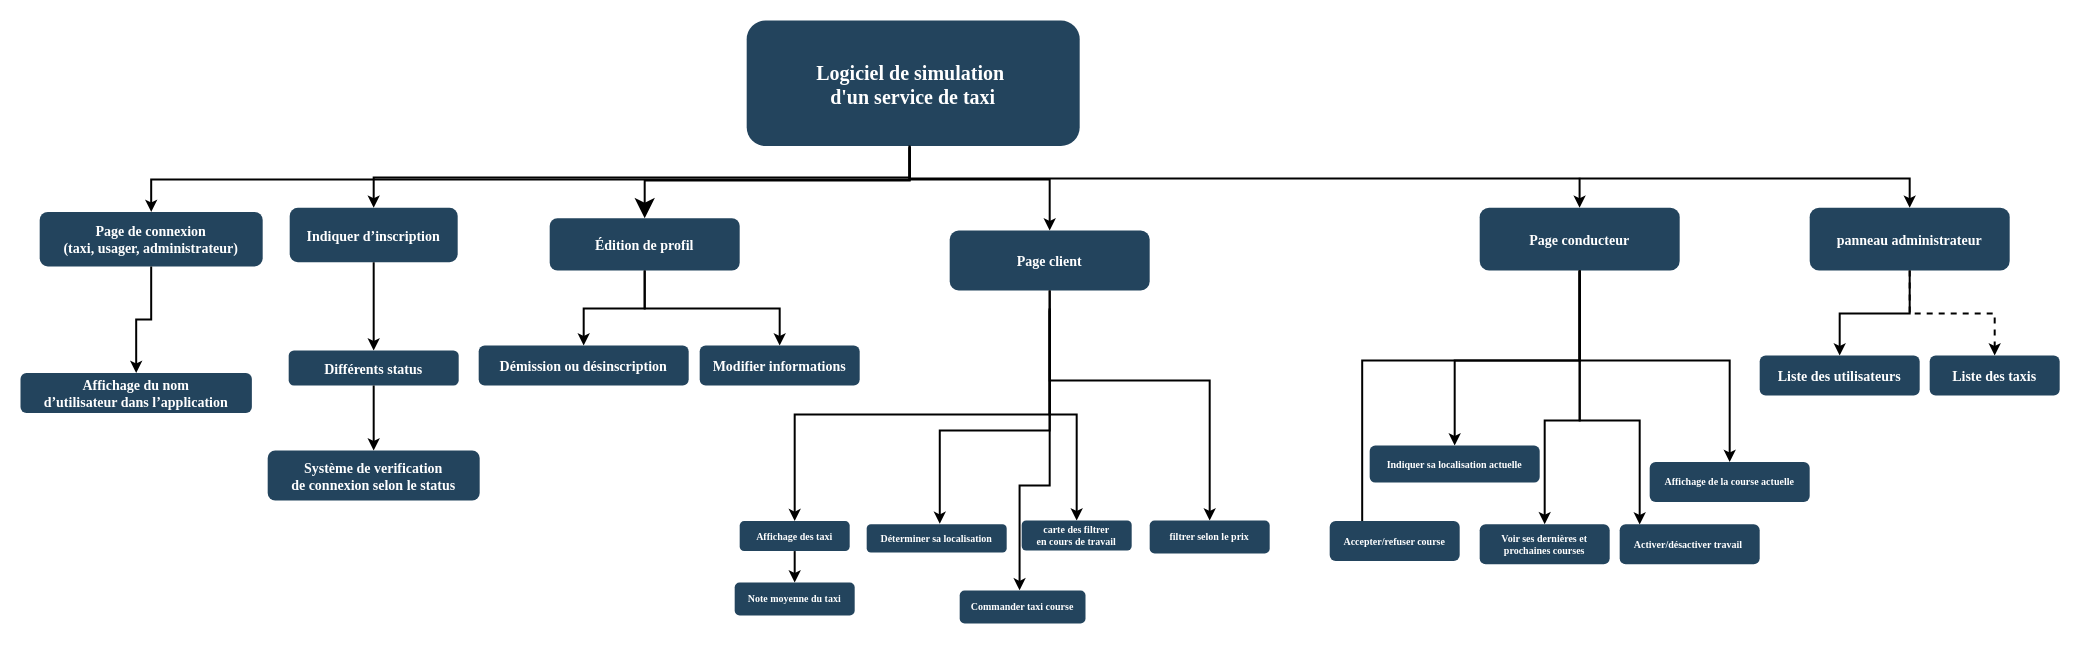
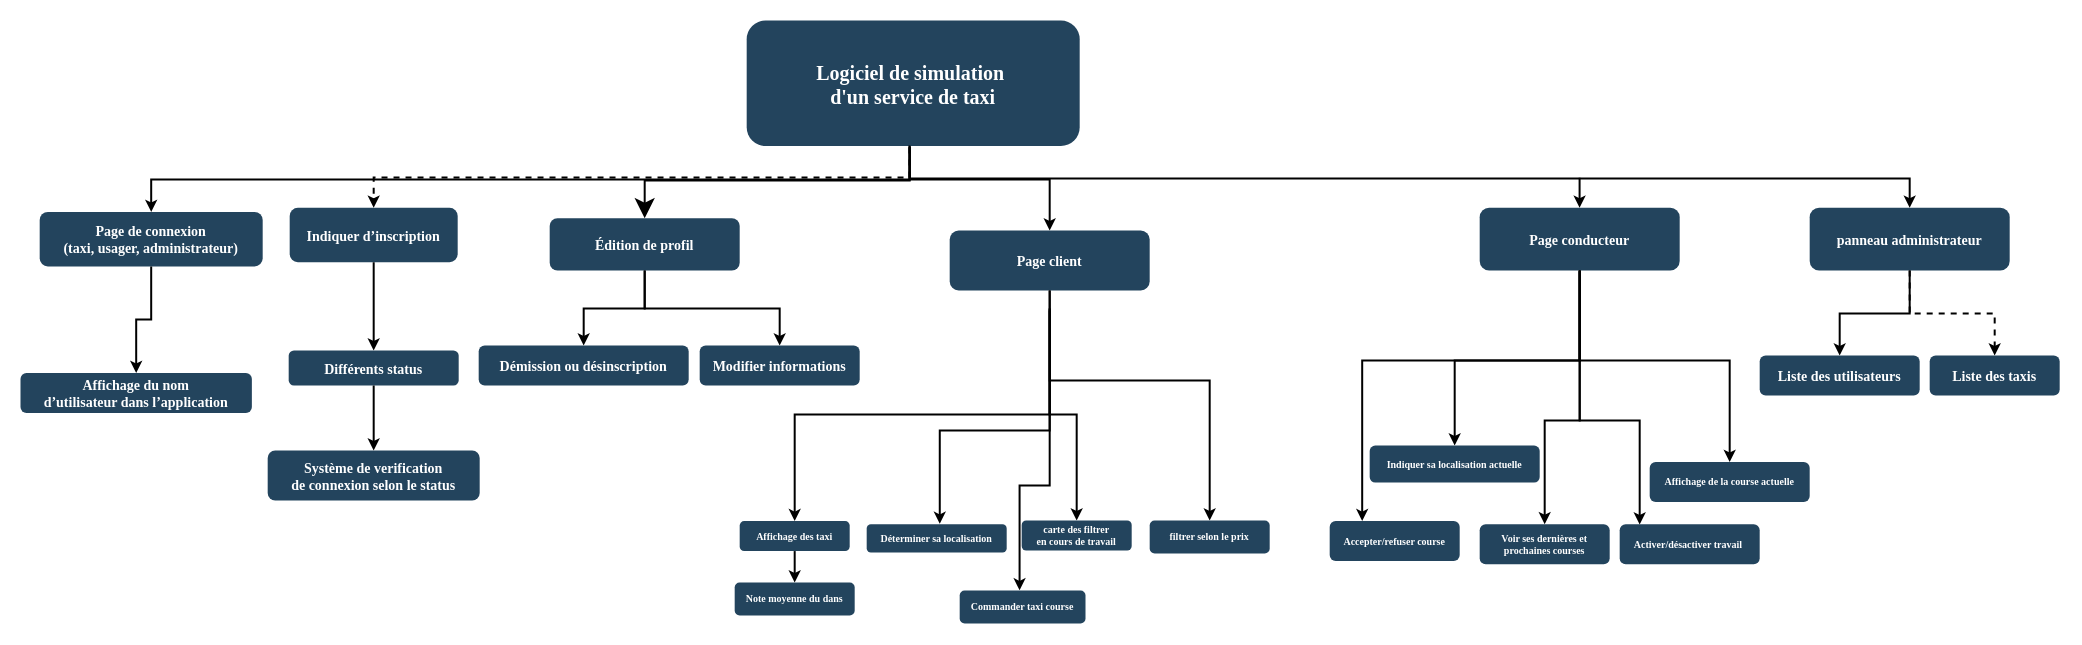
  <mxCell id="0" />
  <mxCell id="1" parent="0" />
  <mxCell id="2" value="Logiciel de simulation &#10;d'un service de taxi" style="rounded=1;fillColor=#23445D;gradientColor=none;strokeColor=none;fontColor=#FFFFFF;fontStyle=1;fontFamily=Tahoma;fontSize=20;" parent="1" vertex="1"><mxGeometry x="746.19" y="20" width="333" height="125.5" as="geometry" /></mxCell>
  <mxCell id="3" value="panneau administrateur" style="rounded=1;fillColor=#23445D;gradientColor=none;strokeColor=none;fontColor=#FFFFFF;fontStyle=1;fontFamily=Tahoma;fontSize=14" parent="1" vertex="1"><mxGeometry x="1809.19" y="207.25" width="200" height="62.75" as="geometry" /></mxCell>
  <mxCell id="4" value="" style="edgeStyle=elbowEdgeStyle;elbow=vertical;strokeWidth=2;rounded=0;exitX=0.489;exitY=0.996;exitDx=0;exitDy=0;exitPerimeter=0;" parent="1" source="2" target="3" edge="1"><mxGeometry x="331.19" y="115.5" width="100" height="100" as="geometry"><mxPoint x="326.19" y="195.5" as="sourcePoint" /><mxPoint x="426.19" y="95.5" as="targetPoint" /><Array as="points"><mxPoint x="1229.19" y="178" /></Array></mxGeometry></mxCell>
  <mxCell id="5" value="Édition de profil" style="rounded=1;fillColor=#23445D;gradientColor=none;strokeColor=none;fontColor=#FFFFFF;fontStyle=1;fontFamily=Tahoma;fontSize=14" parent="1" vertex="1"><mxGeometry x="549.19" y="217.75" width="190" height="52.25" as="geometry" /></mxCell>
  <mxCell id="6" value="Indiquer d’inscription" style="rounded=1;fillColor=#23445D;gradientColor=none;strokeColor=none;fontColor=#FFFFFF;fontStyle=1;fontFamily=Tahoma;fontSize=14" parent="1" vertex="1"><mxGeometry x="289.19" y="207.25" width="168" height="54.5" as="geometry" /></mxCell>
  <mxCell id="7" value="Système de verification&#10;de connexion selon le status" style="rounded=1;fillColor=#23445D;gradientColor=none;strokeColor=none;fontColor=#FFFFFF;fontStyle=1;fontFamily=Tahoma;fontSize=14" parent="1" vertex="1"><mxGeometry x="267.19" y="450" width="212" height="50" as="geometry" /></mxCell>
  <mxCell id="8" value="Page de connexion &#10;(taxi, usager, administrateur)" style="rounded=1;fillColor=#23445D;gradientColor=none;strokeColor=none;fontColor=#FFFFFF;fontStyle=1;fontFamily=Tahoma;fontSize=14" parent="1" vertex="1"><mxGeometry x="39.19" y="211.38" width="223" height="54.5" as="geometry" /></mxCell>
  <mxCell id="9" value="Démission ou désinscription" style="rounded=1;fillColor=#23445D;gradientColor=none;strokeColor=none;fontColor=#FFFFFF;fontStyle=1;fontFamily=Tahoma;fontSize=14" parent="1" vertex="1"><mxGeometry x="478.19" y="345" width="210" height="40" as="geometry" /></mxCell>
  <mxCell id="10" value="Liste des utilisateurs" style="rounded=1;fillColor=#23445D;gradientColor=none;strokeColor=none;fontColor=#FFFFFF;fontStyle=1;fontFamily=Tahoma;fontSize=14" parent="1" vertex="1"><mxGeometry x="1759.19" y="355" width="160" height="40" as="geometry" /></mxCell>
- <mxCell id="11" value="" style="edgeStyle=elbowEdgeStyle;elbow=vertical;strokeWidth=2;rounded=0;exitX=0.489;exitY=1.012;exitDx=0;exitDy=0;exitPerimeter=0;" parent="1" source="2" target="6" edge="1"><mxGeometry x="341.19" y="125.5" width="100" height="100" as="geometry"><mxPoint x="913.19" y="145" as="sourcePoint" /><mxPoint x="1456.19" y="225.5" as="targetPoint" /></mxGeometry></mxCell>
+ <mxCell id="11" value="" style="edgeStyle=elbowEdgeStyle;elbow=vertical;strokeWidth=2;rounded=0;exitX=0.489;exitY=1.012;exitDx=0;exitDy=0;exitPerimeter=0;dashed=1;" parent="1" source="2" target="6" edge="1"><mxGeometry x="341.19" y="125.5" width="100" height="100" as="geometry"><mxPoint x="913.19" y="145" as="sourcePoint" /><mxPoint x="1456.19" y="225.5" as="targetPoint" /></mxGeometry></mxCell>
  <mxCell id="12" value="" style="edgeStyle=elbowEdgeStyle;elbow=vertical;strokeWidth=2;rounded=0" parent="1" target="8" edge="1"><mxGeometry x="-28.81" y="35.5" width="100" height="100" as="geometry"><mxPoint x="909.19" y="146" as="sourcePoint" /><mxPoint x="66.19" y="15.5" as="targetPoint" /></mxGeometry></mxCell>
  <mxCell id="13" value="" style="edgeStyle=elbowEdgeStyle;elbow=vertical;strokeWidth=2;rounded=0" parent="1" source="5" target="9" edge="1"><mxGeometry x="-28.81" y="35.5" width="100" height="100" as="geometry"><mxPoint x="-33.81" y="115.5" as="sourcePoint" /><mxPoint x="66.19" y="15.5" as="targetPoint" /></mxGeometry></mxCell>
  <mxCell id="14" value="" style="edgeStyle=elbowEdgeStyle;elbow=vertical;strokeWidth=2;rounded=0" parent="1" source="3" target="10" edge="1"><mxGeometry x="-28.81" y="35.5" width="100" height="100" as="geometry"><mxPoint x="-33.81" y="115.5" as="sourcePoint" /><mxPoint x="66.19" y="15.5" as="targetPoint" /></mxGeometry></mxCell>
  <mxCell id="15" value="" style="edgeStyle=elbowEdgeStyle;elbow=vertical;strokeWidth=2;rounded=0;entryX=0.5;entryY=0;entryDx=0;entryDy=0;spacing=2;spacingTop=11;spacingBottom=9;endSize=14;sourcePerimeterSpacing=5;" parent="1" target="5" edge="1"><mxGeometry x="351.19" y="135.5" width="100" height="100" as="geometry"><mxPoint x="909.19" y="146" as="sourcePoint" /><mxPoint x="1029.19" y="210" as="targetPoint" /><Array as="points"><mxPoint x="779.19" y="180" /></Array></mxGeometry></mxCell>
  <mxCell id="16" value="" style="edgeStyle=elbowEdgeStyle;elbow=vertical;strokeWidth=2;rounded=0;entryX=0.5;entryY=0;entryDx=0;entryDy=0;exitX=0.5;exitY=1;exitDx=0;exitDy=0;" parent="1" source="6" target="17" edge="1"><mxGeometry x="-507.15" y="50" width="100" height="100" as="geometry"><mxPoint x="432.19" y="269" as="sourcePoint" /><mxPoint x="552.85" y="350" as="targetPoint" /><Array as="points"><mxPoint x="432.19" y="280" /><mxPoint x="432.19" y="290" /></Array></mxGeometry></mxCell>
  <mxCell id="17" value="Différents status" style="rounded=1;fillColor=#23445D;gradientColor=none;strokeColor=none;fontColor=#FFFFFF;fontStyle=1;fontFamily=Tahoma;fontSize=14" parent="1" vertex="1"><mxGeometry x="288.19" y="350" width="170" height="35" as="geometry" /></mxCell>
  <mxCell id="18" value="" style="edgeStyle=elbowEdgeStyle;elbow=vertical;strokeWidth=2;rounded=0;exitX=0.5;exitY=1;exitDx=0;exitDy=0;entryX=0.5;entryY=0;entryDx=0;entryDy=0;" parent="1" source="17" target="7" edge="1"><mxGeometry x="-626.4" y="189" width="100" height="100" as="geometry"><mxPoint x="433.94" y="420" as="sourcePoint" /><mxPoint x="433.19" y="460" as="targetPoint" /></mxGeometry></mxCell>
  <mxCell id="19" value="Affichage du nom &#10;d’utilisateur dans l’application" style="rounded=1;fillColor=#23445D;gradientColor=none;strokeColor=none;fontColor=#FFFFFF;fontStyle=1;fontFamily=Tahoma;fontSize=14" parent="1" vertex="1"><mxGeometry x="20" y="372.5" width="231.37" height="40" as="geometry" /></mxCell>
  <mxCell id="20" value="" style="edgeStyle=elbowEdgeStyle;elbow=vertical;strokeWidth=2;rounded=0;exitX=0.5;exitY=1;exitDx=0;exitDy=0;" parent="1" source="8" target="19" edge="1"><mxGeometry x="-615.31" y="21" width="100" height="100" as="geometry"><mxPoint x="207.69" y="295.5" as="sourcePoint" /><mxPoint x="-520.31" y="1" as="targetPoint" /></mxGeometry></mxCell>
  <mxCell id="21" value="Page client" style="rounded=1;fillColor=#23445D;gradientColor=none;strokeColor=none;fontColor=#FFFFFF;fontStyle=1;fontFamily=Tahoma;fontSize=14" parent="1" vertex="1"><mxGeometry x="949.19" y="230" width="200" height="60" as="geometry" /></mxCell>
  <mxCell id="22" value="" style="edgeStyle=elbowEdgeStyle;elbow=vertical;strokeWidth=2;rounded=0;entryX=0.5;entryY=0;entryDx=0;entryDy=0;" parent="1" target="21" edge="1"><mxGeometry x="327.69" y="116" width="100" height="100" as="geometry"><mxPoint x="909.19" y="146" as="sourcePoint" /><mxPoint x="1545.69" y="217.75" as="targetPoint" /><Array as="points"><mxPoint x="929.19" y="179" /><mxPoint x="929.19" y="179" /><mxPoint x="919.19" y="179" /><mxPoint x="929.19" y="179" /><mxPoint x="1225.69" y="178.5" /></Array></mxGeometry></mxCell>
  <mxCell id="23" value="" style="edgeStyle=elbowEdgeStyle;elbow=vertical;strokeWidth=2;rounded=0;" parent="1" target="24" edge="1"><mxGeometry x="-578.81" y="48.25" width="100" height="100" as="geometry"><mxPoint x="1049.19" y="308" as="sourcePoint" /><mxPoint x="999.19" y="368" as="targetPoint" /></mxGeometry></mxCell>
  <mxCell id="24" value="Affichage des taxi" style="rounded=1;fillColor=#23445D;gradientColor=none;strokeColor=none;fontColor=#FFFFFF;fontStyle=1;fontFamily=Tahoma;fontSize=10;" parent="1" vertex="1"><mxGeometry x="739.19" y="520.56" width="110" height="30" as="geometry" /></mxCell>
  <mxCell id="25" value="" style="edgeStyle=elbowEdgeStyle;elbow=vertical;strokeWidth=2;rounded=0;entryX=0.5;entryY=0;entryDx=0;entryDy=0;" parent="1" target="26" edge="1"><mxGeometry x="-428.81" y="48.25" width="100" height="100" as="geometry"><mxPoint x="1049.19" y="310" as="sourcePoint" /><mxPoint x="1149.19" y="368" as="targetPoint" /><Array as="points"><mxPoint x="1189.19" y="380" /><mxPoint x="1199.19" y="380" /><mxPoint x="1239.19" y="320" /></Array></mxGeometry></mxCell>
  <mxCell id="26" value="filtrer selon le prix" style="rounded=1;fillColor=#23445D;gradientColor=none;strokeColor=none;fontColor=#FFFFFF;fontStyle=1;fontFamily=Tahoma;fontSize=10;" parent="1" vertex="1"><mxGeometry x="1149.19" y="520" width="120" height="32.88" as="geometry" /></mxCell>
  <mxCell id="27" value="" style="edgeStyle=elbowEdgeStyle;elbow=vertical;strokeWidth=2;rounded=0;entryX=0.522;entryY=-0.016;entryDx=0;entryDy=0;entryPerimeter=0;exitX=0.5;exitY=1;exitDx=0;exitDy=0;" parent="1" source="21" target="28" edge="1"><mxGeometry x="-415.81" y="48.25" width="100" height="100" as="geometry"><mxPoint x="1038.19" y="307" as="sourcePoint" /><mxPoint x="1162.19" y="368" as="targetPoint" /><Array as="points"><mxPoint x="1028.19" y="430" /><mxPoint x="1028.19" y="430" /><mxPoint x="1028.19" y="430" /><mxPoint x="1029.19" y="430" /><mxPoint x="1029.19" y="420" /><mxPoint x="1029.19" y="400" /></Array></mxGeometry></mxCell>
  <mxCell id="28" value="Déterminer sa localisation" style="rounded=1;fillColor=#23445D;gradientColor=none;strokeColor=none;fontColor=#FFFFFF;fontStyle=1;fontFamily=Tahoma;fontSize=10;" parent="1" vertex="1"><mxGeometry x="866.19" y="523.75" width="140" height="28.25" as="geometry" /></mxCell>
  <mxCell id="29" value="Text" style="text;html=1;align=center;verticalAlign=middle;resizable=0;points=[];autosize=1;fontSize=20;fontColor=#FFFFFF;" parent="1" vertex="1"><mxGeometry x="1081.19" y="552" width="50" height="30" as="geometry" /></mxCell>
  <mxCell id="30" value="" style="edgeStyle=elbowEdgeStyle;elbow=vertical;strokeWidth=2;rounded=0;" parent="1" target="31" edge="1"><mxGeometry x="-598.81" y="35.88" width="100" height="100" as="geometry"><mxPoint x="1049.19" y="308" as="sourcePoint" /><mxPoint x="979.19" y="355.63" as="targetPoint" /></mxGeometry></mxCell>
  <mxCell id="31" value="carte des filtrer &#10;en cours de travail" style="rounded=1;fillColor=#23445D;gradientColor=none;strokeColor=none;fontColor=#FFFFFF;fontStyle=1;fontFamily=Tahoma;fontSize=10;" parent="1" vertex="1"><mxGeometry x="1021.19" y="520" width="110" height="30" as="geometry" /></mxCell>
- <mxCell id="32" value="Note moyenne du taxi" style="rounded=1;fillColor=#23445D;gradientColor=none;strokeColor=none;fontColor=#FFFFFF;fontStyle=1;fontFamily=Tahoma;fontSize=10;" parent="1" vertex="1"><mxGeometry x="734.19" y="582" width="120" height="32.88" as="geometry" /></mxCell>
+ <mxCell id="32" value="Note moyenne du dans" style="rounded=1;fillColor=#23445D;gradientColor=none;strokeColor=none;fontColor=#FFFFFF;fontStyle=1;fontFamily=Tahoma;fontSize=10;" parent="1" vertex="1"><mxGeometry x="734.19" y="582" width="120" height="32.88" as="geometry" /></mxCell>
  <mxCell id="33" value="Liste des taxis" style="rounded=1;fillColor=#23445D;gradientColor=none;strokeColor=none;fontColor=#FFFFFF;fontStyle=1;fontFamily=Tahoma;fontSize=14" parent="1" vertex="1"><mxGeometry x="1929.19" y="355" width="130" height="40" as="geometry" /></mxCell>
  <mxCell id="34" value="" style="edgeStyle=elbowEdgeStyle;elbow=vertical;strokeWidth=2;rounded=0;exitX=0.5;exitY=1;exitDx=0;exitDy=0;dashed=1;" parent="1" source="3" target="33" edge="1"><mxGeometry x="147.19" y="35.5" width="100" height="100" as="geometry"><mxPoint x="1617.69" y="283" as="sourcePoint" /><mxPoint x="242.19" y="15.5" as="targetPoint" /></mxGeometry></mxCell>
  <mxCell id="35" value="Page conducteur" style="rounded=1;fillColor=#23445D;gradientColor=none;strokeColor=none;fontColor=#FFFFFF;fontStyle=1;fontFamily=Tahoma;fontSize=14" parent="1" vertex="1"><mxGeometry x="1479.19" y="207.25" width="200" height="62.75" as="geometry" /></mxCell>
  <mxCell id="36" value="" style="edgeStyle=elbowEdgeStyle;elbow=vertical;strokeWidth=2;rounded=0;entryX=0.5;entryY=0;entryDx=0;entryDy=0;" parent="1" source="35" target="39" edge="1"><mxGeometry x="-348.65" y="35.5" width="100" height="100" as="geometry"><mxPoint x="-353.65" y="115.5" as="sourcePoint" /><mxPoint x="1492.94" y="440" as="targetPoint" /><Array as="points"><mxPoint x="1579.19" y="360" /></Array></mxGeometry></mxCell>
  <mxCell id="37" value="Affichage de la course actuelle" style="rounded=1;fillColor=#23445D;gradientColor=none;strokeColor=none;fontColor=#FFFFFF;fontStyle=1;fontFamily=Tahoma;fontSize=10;" parent="1" vertex="1"><mxGeometry x="1649.19" y="461.44" width="160" height="40" as="geometry" /></mxCell>
  <mxCell id="38" value="" style="edgeStyle=elbowEdgeStyle;elbow=vertical;strokeWidth=2;rounded=0;entryX=0.5;entryY=0;entryDx=0;entryDy=0;" parent="1" target="37" edge="1"><mxGeometry x="-172.65" y="35.5" width="100" height="100" as="geometry"><mxPoint x="1579.19" y="271" as="sourcePoint" /><mxPoint x="-77.65" y="15.5" as="targetPoint" /><Array as="points"><mxPoint x="1639.19" y="360" /></Array></mxGeometry></mxCell>
  <mxCell id="39" value="Indiquer sa localisation actuelle" style="rounded=1;fillColor=#23445D;gradientColor=none;strokeColor=none;fontColor=#FFFFFF;fontStyle=1;fontFamily=Tahoma;fontSize=10;" parent="1" vertex="1"><mxGeometry x="1369.19" y="445" width="170" height="37.12" as="geometry" /></mxCell>
  <mxCell id="40" value="Voir ses dernières et &#10;prochaines courses" style="rounded=1;fillColor=#23445D;gradientColor=none;strokeColor=none;fontColor=#FFFFFF;fontStyle=1;fontFamily=Tahoma;fontSize=10;" parent="1" vertex="1"><mxGeometry x="1479.19" y="523.75" width="130" height="40" as="geometry" /></mxCell>
  <mxCell id="41" value="" style="edgeStyle=elbowEdgeStyle;elbow=vertical;strokeWidth=2;rounded=0;entryX=0.5;entryY=0;entryDx=0;entryDy=0;exitX=0.5;exitY=1;exitDx=0;exitDy=0;" parent="1" source="35" target="40" edge="1"><mxGeometry x="-272.65" y="92.62" width="100" height="100" as="geometry"><mxPoint x="1515.69" y="268.12" as="sourcePoint" /><mxPoint x="-177.65" y="72.62" as="targetPoint" /><Array as="points"><mxPoint x="1589.19" y="420" /><mxPoint x="1579.19" y="370" /><mxPoint x="1516.19" y="320" /><mxPoint x="1539.19" y="417.12" /></Array></mxGeometry></mxCell>
  <mxCell id="42" value="" style="edgeStyle=elbowEdgeStyle;elbow=vertical;strokeWidth=2;rounded=0" parent="1" edge="1"><mxGeometry x="-282.66" y="-21.75" width="100" height="100" as="geometry"><mxPoint x="1579.09" y="177.25" as="sourcePoint" /><mxPoint x="1579.09" y="207.25" as="targetPoint" /></mxGeometry></mxCell>
  <mxCell id="43" value="Modifier informations" style="rounded=1;fillColor=#23445D;gradientColor=none;strokeColor=none;fontColor=#FFFFFF;fontStyle=1;fontFamily=Tahoma;fontSize=14" parent="1" vertex="1"><mxGeometry x="699.19" y="345" width="160" height="40" as="geometry" /></mxCell>
  <mxCell id="44" value="" style="edgeStyle=elbowEdgeStyle;elbow=vertical;strokeWidth=2;rounded=0;entryX=0.5;entryY=0;entryDx=0;entryDy=0;exitX=0.5;exitY=1;exitDx=0;exitDy=0;" parent="1" source="5" target="43" edge="1"><mxGeometry x="16.19" y="35.5" width="100" height="100" as="geometry"><mxPoint x="689.19" y="270" as="sourcePoint" /><mxPoint x="689.19" y="342.5" as="targetPoint" /></mxGeometry></mxCell>
  <mxCell id="45" value="Activer/désactiver travail " style="rounded=1;fillColor=#23445D;gradientColor=none;strokeColor=none;fontColor=#FFFFFF;fontStyle=1;fontFamily=Tahoma;fontSize=10;" parent="1" vertex="1"><mxGeometry x="1619.19" y="523.75" width="140" height="40" as="geometry" /></mxCell>
  <mxCell id="46" value="" style="edgeStyle=elbowEdgeStyle;elbow=vertical;strokeWidth=2;rounded=0;exitX=0.5;exitY=1;exitDx=0;exitDy=0;" parent="1" source="35" edge="1"><mxGeometry x="-262.65" y="92.62" width="100" height="100" as="geometry"><mxPoint x="1589.19" y="270" as="sourcePoint" /><mxPoint x="1639.19" y="524" as="targetPoint" /><Array as="points"><mxPoint x="1599.19" y="420" /><mxPoint x="1589.19" y="370" /><mxPoint x="1526.19" y="320" /><mxPoint x="1549.19" y="417.12" /></Array></mxGeometry></mxCell>
  <mxCell id="47" value="" style="endArrow=classic;html=1;strokeWidth=2;exitX=0.5;exitY=1;exitDx=0;exitDy=0;entryX=0.5;entryY=0;entryDx=0;entryDy=0;" parent="1" source="24" target="32" edge="1"><mxGeometry width="50" height="50" relative="1" as="geometry"><mxPoint x="859.19" y="530" as="sourcePoint" /><mxPoint x="909.19" y="480" as="targetPoint" /></mxGeometry></mxCell>
  <mxCell id="48" value="Accepter/refuser course" style="rounded=1;fillColor=#23445D;gradientColor=none;strokeColor=none;fontColor=#FFFFFF;fontStyle=1;fontFamily=Tahoma;fontSize=10;" parent="1" vertex="1"><mxGeometry x="1329.19" y="520.56" width="130" height="40" as="geometry" /></mxCell>
- <mxCell id="49" value="" style="edgeStyle=elbowEdgeStyle;elbow=vertical;strokeWidth=2;rounded=0;exitX=0.5;exitY=1;exitDx=0;exitDy=0;entryX=0.25;entryY=0;entryDx=0;entryDy=0;endArrow=none;" parent="1" source="35" target="48" edge="1"><mxGeometry x="-343.65" y="35.5" width="100" height="100" as="geometry"><mxPoint x="1584.19" y="270" as="sourcePoint" /><mxPoint x="1349.19" y="512.5" as="targetPoint" /><Array as="points"><mxPoint x="1469.19" y="360" /></Array></mxGeometry></mxCell>
+ <mxCell id="49" value="" style="edgeStyle=elbowEdgeStyle;elbow=vertical;strokeWidth=2;rounded=0;exitX=0.5;exitY=1;exitDx=0;exitDy=0;entryX=0.25;entryY=0;entryDx=0;entryDy=0;" parent="1" source="35" target="48" edge="1"><mxGeometry x="-343.65" y="35.5" width="100" height="100" as="geometry"><mxPoint x="1584.19" y="270" as="sourcePoint" /><mxPoint x="1349.19" y="512.5" as="targetPoint" /><Array as="points"><mxPoint x="1469.19" y="360" /></Array></mxGeometry></mxCell>
  <mxCell id="50" value="" style="edgeStyle=elbowEdgeStyle;elbow=vertical;strokeWidth=2;rounded=0;exitX=0.5;exitY=1;exitDx=0;exitDy=0;entryX=0.476;entryY=-0.006;entryDx=0;entryDy=0;entryPerimeter=0;" parent="1" source="21" target="51" edge="1"><mxGeometry x="-420.08" y="103.25" width="100" height="100" as="geometry"><mxPoint x="1044.92" y="345" as="sourcePoint" /><mxPoint x="1015" y="590" as="targetPoint" /><Array as="points"><mxPoint x="1023.92" y="485" /><mxPoint x="1023.92" y="485" /><mxPoint x="1023.92" y="485" /><mxPoint x="1024.92" y="485" /><mxPoint x="1024.92" y="475" /><mxPoint x="1024.92" y="455" /></Array></mxGeometry></mxCell>
  <mxCell id="51" value="Commander taxi course" style="rounded=1;fillColor=#23445D;gradientColor=none;strokeColor=none;fontColor=#FFFFFF;fontStyle=1;fontFamily=Tahoma;fontSize=10;" parent="1" vertex="1"><mxGeometry x="959.19" y="590" width="125.81" height="32.88" as="geometry" /></mxCell>
